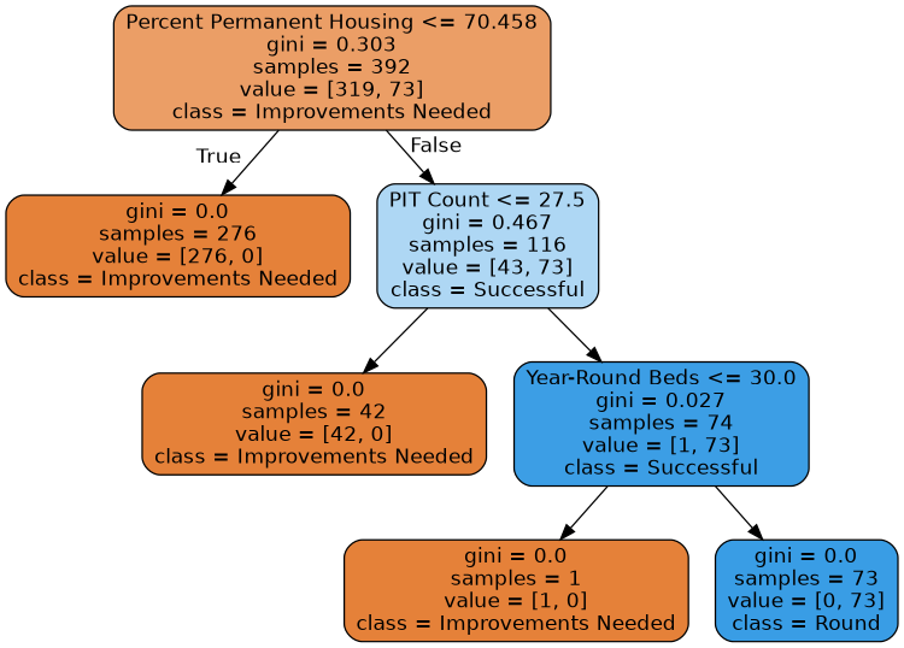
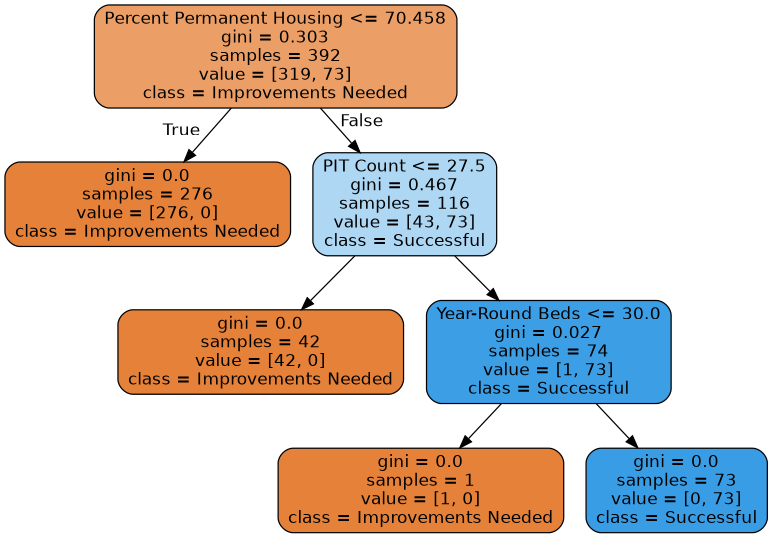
  digraph {
    node [color=black fillcolor="#e58139" fontname=helvetica shape=box style="filled, rounded"]
    edge [fontname=helvetica]
    n1 [fillcolor="#eb9e66" label="Percent Permanent Housing <= 70.458\ngini = 0.303\nsamples = 392\nvalue = [319, 73]\nclass = Improvements Needed"]
    n2 [label="gini = 0.0\nsamples = 276\nvalue = [276, 0]\nclass = Improvements Needed"]
    n3 [fillcolor="#aed7f4" label="PIT Count <= 27.5\ngini = 0.467\nsamples = 116\nvalue = [43, 73]\nclass = Successful"]
    n4 [label="gini = 0.0\nsamples = 42\nvalue = [42, 0]\nclass = Improvements Needed"]
    n5 [fillcolor="#3c9ee5" label="Year-Round Beds <= 30.0\ngini = 0.027\nsamples = 74\nvalue = [1, 73]\nclass = Successful"]
    n6 [label="gini = 0.0\nsamples = 1\nvalue = [1, 0]\nclass = Improvements Needed"]
-   n7 [fillcolor="#399de5" label="gini = 0.0\nsamples = 73\nvalue = [0, 73]\nclass = Round"]
+   n7 [fillcolor="#399de5" label="gini = 0.0\nsamples = 73\nvalue = [0, 73]\nclass = Successful"]
    n1 -> n2 [headlabel=True labelangle=45 labeldistance=2.5]
    n1 -> n3 [headlabel=False labelangle=-45 labeldistance=2.5]
    n3 -> n4
    n3 -> n5
    n5 -> n6
    n5 -> n7
  }
